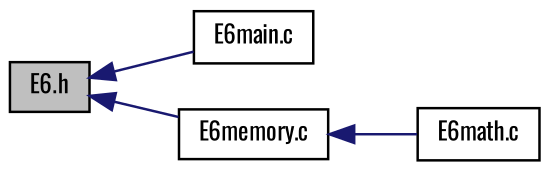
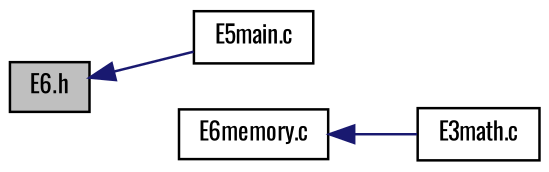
  digraph {
    fontname=Oswald
    rankdir=LR
    node [color=black fillcolor=white fontname=Oswald fontsize=10 shape=record style=filled]
    edge [color=midnightblue dir=back fontname=Oswald fontsize=10 labelfontname=Helvetica labelfontsize=10 style=solid]
    n1 [fillcolor=grey75 fontcolor=black height=0.2 label="E6.h" width=0.4]
-   n2 [height=0.2 label="E6main.c" width=0.4]
+   n2 [height=0.2 label="E5main.c" width=0.4]
    n3 [height=0.2 label="E6memory.c" width=0.4]
-   n4 [height=0.2 label="E6math.c" width=0.4]
+   n4 [height=0.2 label="E3math.c" width=0.4]
    n1 -> n2
-   n1 -> n3
    n3 -> n4
  }
